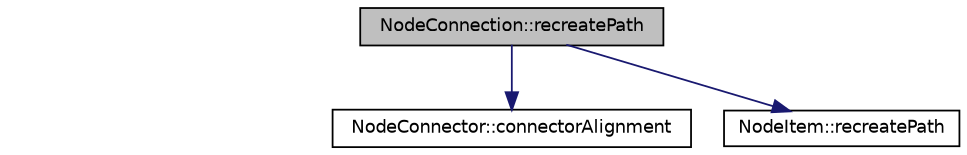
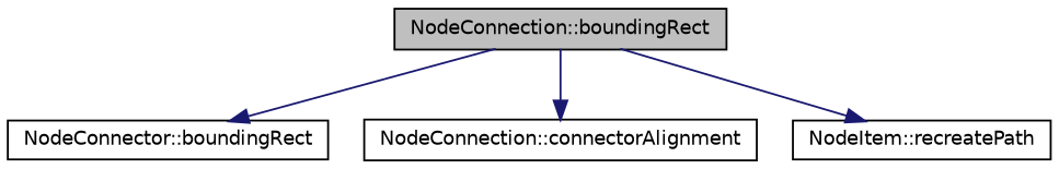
  digraph {
    rankdir=TB
    node [color=black fillcolor=white fontname=Helvetica fontsize=10 shape=record style=filled]
    edge [color=midnightblue fontname=Helvetica fontsize=10 labelfontname=Helvetica labelfontsize=10 style=solid]
-   n1 [fillcolor=grey75 fontcolor=black height=0.2 label="NodeConnection::recreatePath" width=0.4]
-   n3 [height=0.2 label="NodeConnector::connectorAlignment" width=0.4]
+   n1 [fillcolor=grey75 fontcolor=black height=0.2 label="NodeConnection::boundingRect" width=0.4]
+   n2 [height=0.2 label="NodeConnector::boundingRect" width=0.4]
+   n3 [height=0.2 label="NodeConnection::connectorAlignment" width=0.4]
    n4 [height=0.2 label="NodeItem::recreatePath" width=0.4]
+   n1 -> n2
    n1 -> n3
    n1 -> n4
  }
